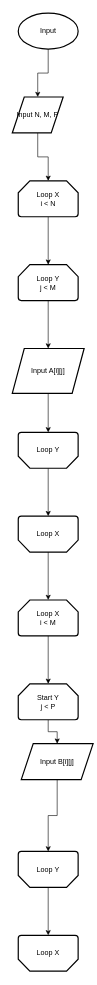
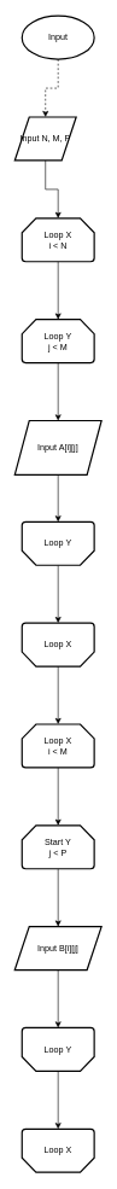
  <mxCell id="0" />
  <mxCell id="1" parent="0" />
- <mxCell id="2" value="" style="edgeStyle=orthogonalEdgeStyle;rounded=0;orthogonalLoop=1;jettySize=auto;html=1;" edge="1" parent="1" source="3" target="5"><mxGeometry relative="1" as="geometry" /></mxCell>
+ <mxCell id="2" value="" style="edgeStyle=orthogonalEdgeStyle;rounded=0;orthogonalLoop=1;jettySize=auto;html=1;dashed=1;" edge="1" parent="1" source="3" target="5"><mxGeometry relative="1" as="geometry" /></mxCell>
  <mxCell id="3" value="Input" style="strokeWidth=2;html=1;shape=mxgraph.flowchart.start_1;whiteSpace=wrap;" vertex="1" parent="1"><mxGeometry x="30" y="20" width="100" height="60" as="geometry" /></mxCell>
  <mxCell id="4" value="" style="edgeStyle=orthogonalEdgeStyle;rounded=0;orthogonalLoop=1;jettySize=auto;html=1;" edge="1" parent="1" source="5" target="7"><mxGeometry relative="1" as="geometry"><mxPoint x="80" y="300" as="targetPoint" /></mxGeometry></mxCell>
  <mxCell id="5" value="Input N, M, P" style="shape=parallelogram;perimeter=parallelogramPerimeter;whiteSpace=wrap;html=1;fixedSize=1;strokeWidth=2;" vertex="1" parent="1"><mxGeometry x="20" y="160" width="85" height="60" as="geometry" /></mxCell>
  <mxCell id="6" value="" style="edgeStyle=orthogonalEdgeStyle;rounded=0;orthogonalLoop=1;jettySize=auto;html=1;" edge="1" parent="1" source="7" target="9"><mxGeometry relative="1" as="geometry"><mxPoint x="80" y="440" as="targetPoint" /></mxGeometry></mxCell>
  <mxCell id="7" value="Loop X&lt;br&gt;i &amp;lt; N" style="strokeWidth=2;html=1;shape=mxgraph.flowchart.loop_limit;whiteSpace=wrap;" vertex="1" parent="1"><mxGeometry x="30" y="300" width="100" height="60" as="geometry" /></mxCell>
  <mxCell id="8" value="" style="edgeStyle=orthogonalEdgeStyle;rounded=0;orthogonalLoop=1;jettySize=auto;html=1;" edge="1" parent="1" source="9" target="11"><mxGeometry relative="1" as="geometry" /></mxCell>
  <mxCell id="9" value="Loop Y&lt;br&gt;j &amp;lt; M" style="strokeWidth=2;html=1;shape=mxgraph.flowchart.loop_limit;whiteSpace=wrap;" vertex="1" parent="1"><mxGeometry x="30" y="440" width="100" height="60" as="geometry" /></mxCell>
  <mxCell id="10" value="" style="edgeStyle=orthogonalEdgeStyle;rounded=0;orthogonalLoop=1;jettySize=auto;html=1;" edge="1" parent="1" source="11" target="13"><mxGeometry relative="1" as="geometry" /></mxCell>
  <mxCell id="11" value="Input A[i][j]" style="shape=parallelogram;perimeter=parallelogramPerimeter;whiteSpace=wrap;html=1;fixedSize=1;strokeWidth=2;" vertex="1" parent="1"><mxGeometry x="20" y="580" width="120" height="75" as="geometry" /></mxCell>
  <mxCell id="12" value="" style="edgeStyle=orthogonalEdgeStyle;rounded=0;orthogonalLoop=1;jettySize=auto;html=1;" edge="1" parent="1" source="13" target="15"><mxGeometry relative="1" as="geometry" /></mxCell>
  <mxCell id="13" value="Loop Y" style="strokeWidth=2;html=1;shape=mxgraph.flowchart.loop_limit;whiteSpace=wrap;direction=west;" vertex="1" parent="1"><mxGeometry x="30" y="720" width="100" height="60" as="geometry" /></mxCell>
  <mxCell id="14" value="" style="edgeStyle=orthogonalEdgeStyle;rounded=0;orthogonalLoop=1;jettySize=auto;html=1;" edge="1" parent="1" source="15" target="17"><mxGeometry relative="1" as="geometry" /></mxCell>
  <mxCell id="15" value="Loop X" style="strokeWidth=2;html=1;shape=mxgraph.flowchart.loop_limit;whiteSpace=wrap;direction=west;" vertex="1" parent="1"><mxGeometry x="30" y="860" width="100" height="60" as="geometry" /></mxCell>
  <mxCell id="16" value="" style="edgeStyle=orthogonalEdgeStyle;rounded=0;orthogonalLoop=1;jettySize=auto;html=1;" edge="1" parent="1" source="17" target="19"><mxGeometry relative="1" as="geometry"><mxPoint x="80" y="1140" as="targetPoint" /></mxGeometry></mxCell>
  <mxCell id="17" value="Loop X&lt;br&gt;i &amp;lt; M" style="strokeWidth=2;html=1;shape=mxgraph.flowchart.loop_limit;whiteSpace=wrap;" vertex="1" parent="1"><mxGeometry x="30" y="1000" width="100" height="60" as="geometry" /></mxCell>
  <mxCell id="18" value="" style="edgeStyle=orthogonalEdgeStyle;rounded=0;orthogonalLoop=1;jettySize=auto;html=1;" edge="1" parent="1" source="19" target="21"><mxGeometry relative="1" as="geometry" /></mxCell>
  <mxCell id="19" value="Start Y&lt;br&gt;j &amp;lt; P" style="strokeWidth=2;html=1;shape=mxgraph.flowchart.loop_limit;whiteSpace=wrap;" vertex="1" parent="1"><mxGeometry x="30" y="1140" width="100" height="60" as="geometry" /></mxCell>
  <mxCell id="20" value="" style="edgeStyle=orthogonalEdgeStyle;rounded=0;orthogonalLoop=1;jettySize=auto;html=1;" edge="1" parent="1" source="21" target="23"><mxGeometry relative="1" as="geometry" /></mxCell>
- <mxCell id="21" value="Input B[i][j]" style="shape=parallelogram;perimeter=parallelogramPerimeter;whiteSpace=wrap;html=1;fixedSize=1;strokeWidth=2;" vertex="1" parent="1"><mxGeometry x="35" y="1240" width="120" height="60" as="geometry" /></mxCell>
+ <mxCell id="21" value="Input B[i][j]" style="shape=parallelogram;perimeter=parallelogramPerimeter;whiteSpace=wrap;html=1;fixedSize=1;strokeWidth=2;" vertex="1" parent="1"><mxGeometry x="20" y="1280" width="120" height="60" as="geometry" /></mxCell>
  <mxCell id="22" value="" style="edgeStyle=orthogonalEdgeStyle;rounded=0;orthogonalLoop=1;jettySize=auto;html=1;" edge="1" parent="1" source="23" target="24"><mxGeometry relative="1" as="geometry" /></mxCell>
  <mxCell id="23" value="Loop Y" style="strokeWidth=2;html=1;shape=mxgraph.flowchart.loop_limit;whiteSpace=wrap;direction=west;" vertex="1" parent="1"><mxGeometry x="30" y="1420" width="100" height="60" as="geometry" /></mxCell>
  <mxCell id="24" value="Loop X" style="strokeWidth=2;html=1;shape=mxgraph.flowchart.loop_limit;whiteSpace=wrap;direction=west;" vertex="1" parent="1"><mxGeometry x="30" y="1560" width="100" height="60" as="geometry" /></mxCell>
